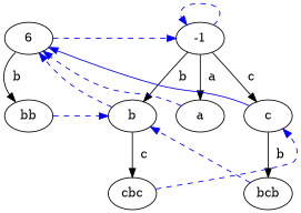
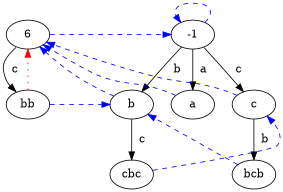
  digraph {
    nodesep=0.3
    splines=true
    edge [color=blue constraint=false style=dashed]
    n1 [label=6]
    bb
    -1
    b
    a
    c
    cbc
    bcb
-   n1 -> bb [headport=nw label="  b  " tailport=sw color="" constraint="" style=""]
+   n1 -> bb [headport=nw label="  c  " tailport=sw color="" constraint="" style=""]
    n1 -> -1
+   bb -> n1 [color=red dir=forward style=dotted constraint=""]
    bb -> b
    -1 -> -1 [headport=nw tailport=ne]
    -1 -> b [label="  b  " color="" constraint="" style=""]
    -1 -> a [label="  a  " color="" constraint="" style=""]
    -1 -> c [label="  c   " color="" constraint="" style=""]
    b -> n1
    b -> cbc [label="  c  " color="" constraint="" style=""]
    a -> n1
-   c -> n1 [style=solid]
+   c -> n1
    c -> bcb [label="  b  " color="" constraint="" style=""]
    cbc -> c
    bcb -> b
  }
